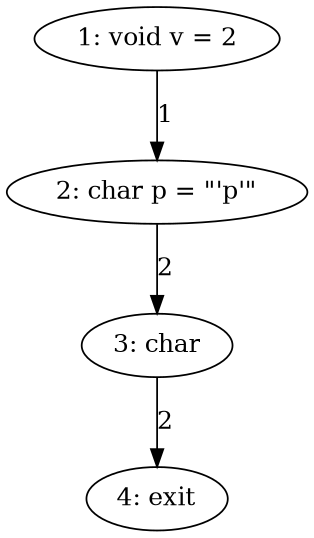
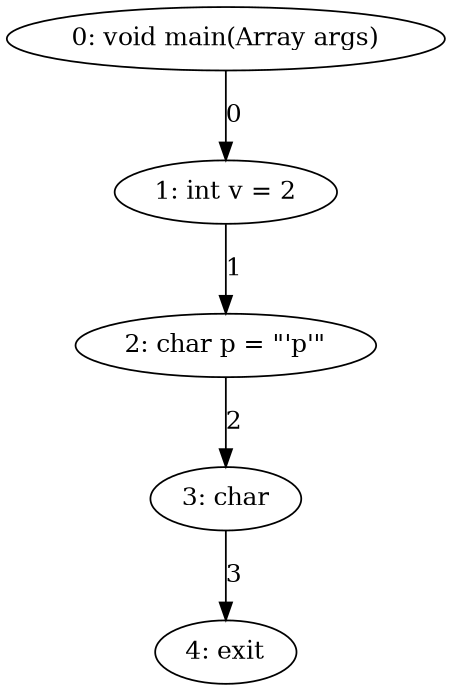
  digraph {
    fontname="DejaVu Serif"
    node [fontname="DejaVu Serif"]
    edge [fontname="DejaVu Serif"]
-   n2 [label="1: void v = 2"]
+   n1 [label="0: void main(Array args)"]
+   n2 [label="1: int v = 2"]
    n3 [label="2: char p = \"'p'\""]
    n4 [label="3: char"]
    n5 [label="4: exit"]
+   n1 -> n2 [label=0]
    n2 -> n3 [label=1]
    n3 -> n4 [label=2]
-   n4 -> n5 [label=2]
+   n4 -> n5 [label=3]
  }
